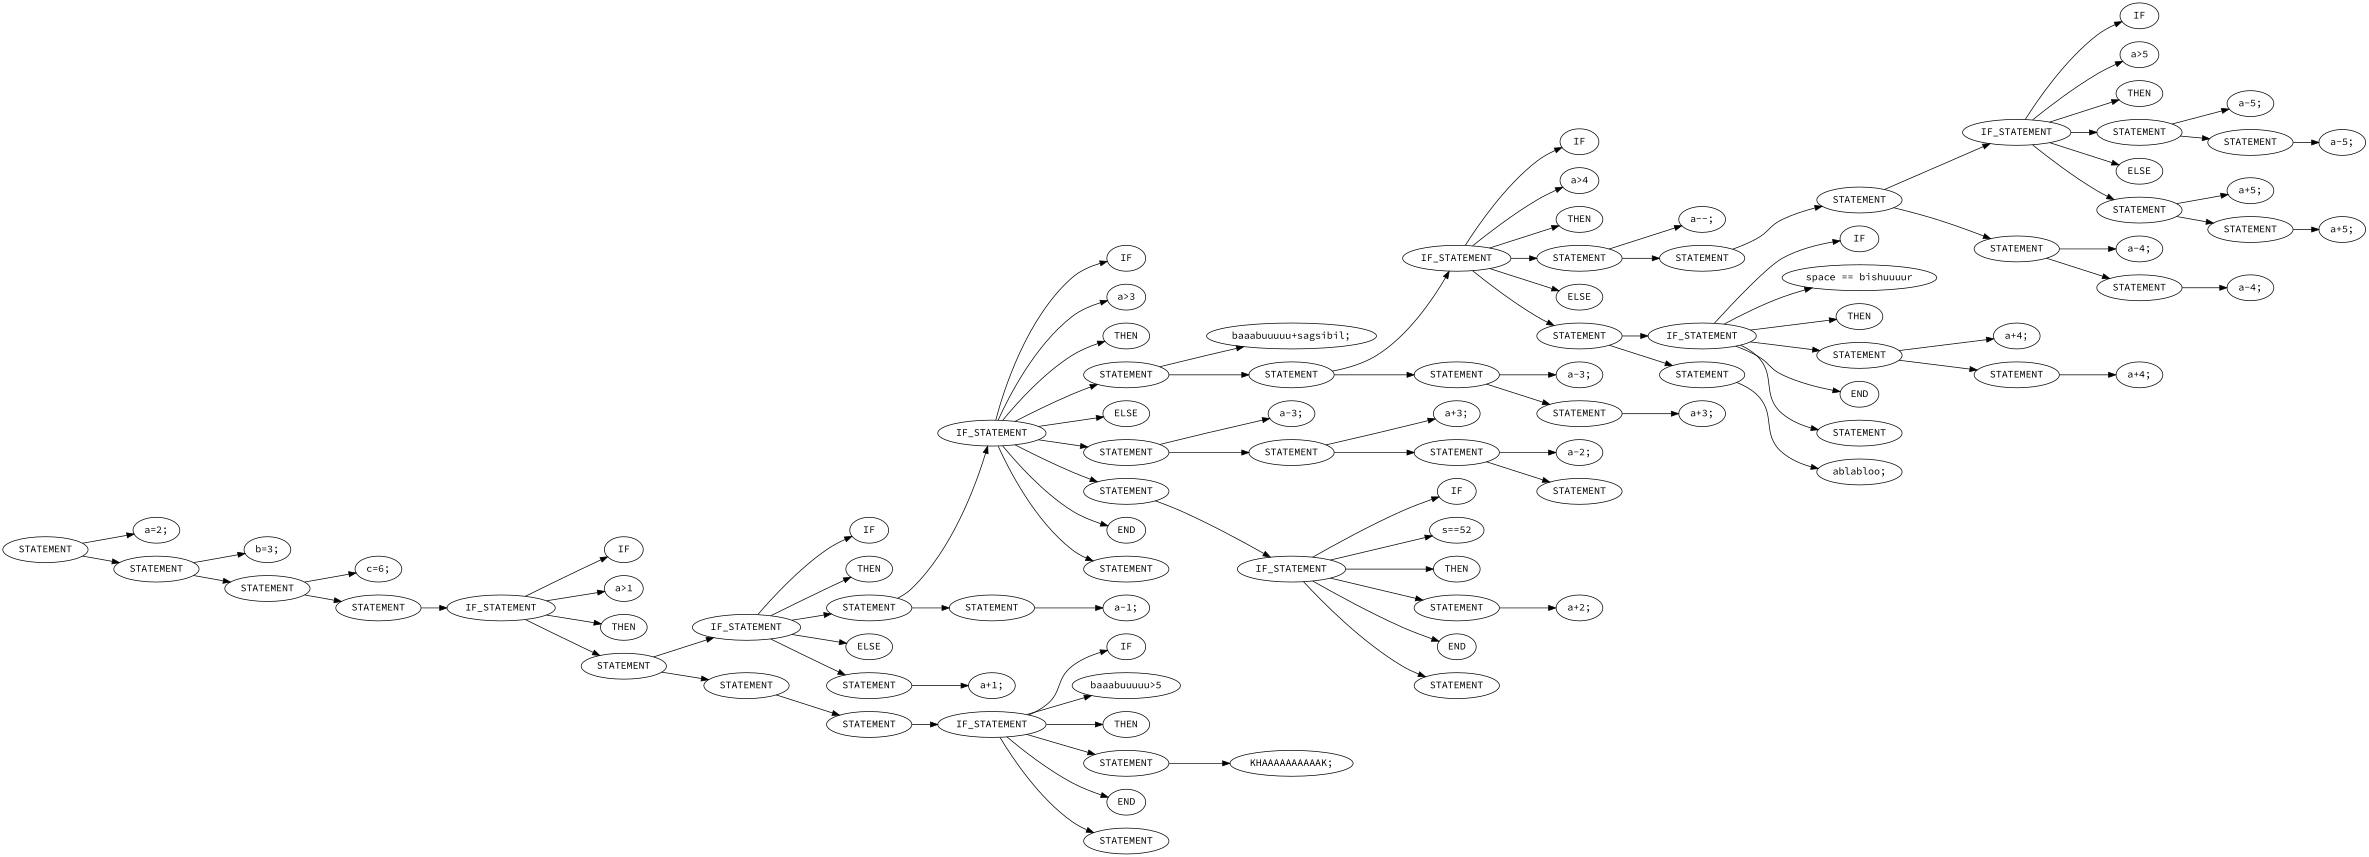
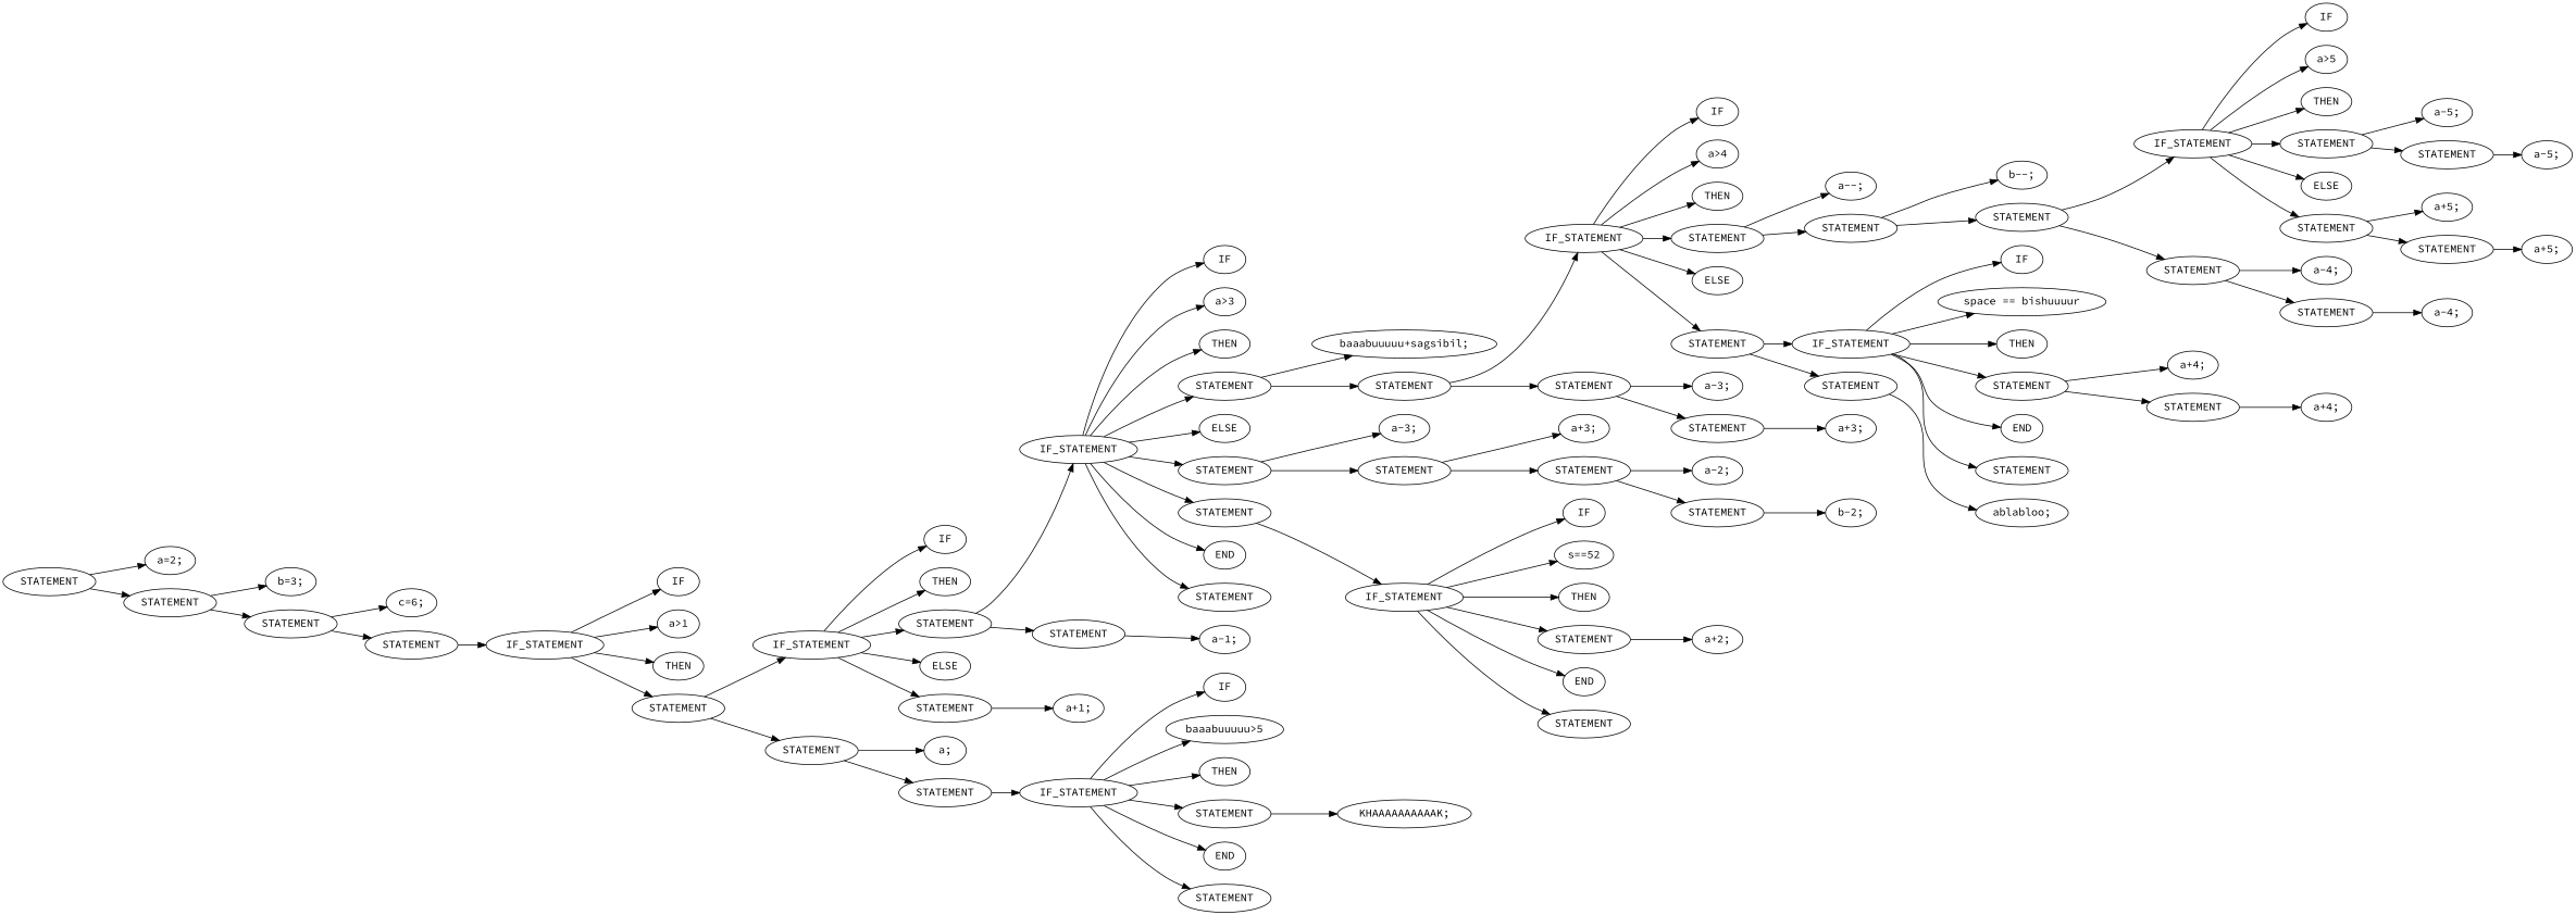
  digraph {
    fontname="Source Code Pro"
    rankdir=LR
    node [fontname="Source Code Pro"]
    edge [fontname="Source Code Pro"]
    n1 [label=STATEMENT]
    n2 [label="a=2;"]
    n3 [label=STATEMENT]
    n4 [label="b=3;"]
    n5 [label=STATEMENT]
    n6 [label="c=6;"]
    n7 [label=STATEMENT]
    n8 [label=IF_STATEMENT]
    n9 [label=IF]
    n10 [label="a>1"]
    n11 [label=THEN]
    n12 [label=STATEMENT]
    n13 [label=IF_STATEMENT]
    n14 [label=STATEMENT]
    n15 [label=IF]
    n16 [label=THEN]
    n17 [label=STATEMENT]
    n18 [label=ELSE]
    n19 [label=STATEMENT]
+   n20 [label="a;"]
    n21 [label=STATEMENT]
    n22 [label=IF_STATEMENT]
    n23 [label=STATEMENT]
    n24 [label="a+1;"]
    n25 [label=IF]
    n26 [label="a>3"]
    n27 [label=THEN]
    n28 [label=STATEMENT]
    n29 [label=ELSE]
    n30 [label=STATEMENT]
    n31 [label=STATEMENT]
    n32 [label=END]
    n33 [label=STATEMENT]
    n34 [label="a-1;"]
    n35 [label="baaabuuuuu+sagsibil;"]
    n36 [label=STATEMENT]
    n37 [label="a-3;"]
    n38 [label=STATEMENT]
    n39 [label=IF_STATEMENT]
    n40 [label=IF_STATEMENT]
    n41 [label=STATEMENT]
    n42 [label=IF]
    n43 [label="a>4"]
    n44 [label=THEN]
    n45 [label=STATEMENT]
    n46 [label=ELSE]
    n47 [label=STATEMENT]
    n48 [label="a-3;"]
    n49 [label=STATEMENT]
    n50 [label="a--;"]
    n51 [label=STATEMENT]
    n52 [label=IF_STATEMENT]
    n53 [label=STATEMENT]
+   n54 [label="b--;"]
    n55 [label=STATEMENT]
    n56 [label=IF_STATEMENT]
    n57 [label=STATEMENT]
    n58 [label=IF]
    n59 [label="a>5"]
    n60 [label=THEN]
    n61 [label=STATEMENT]
    n62 [label=ELSE]
    n63 [label=STATEMENT]
    n64 [label="a-4;"]
    n65 [label=STATEMENT]
    n66 [label="a-5;"]
    n67 [label=STATEMENT]
    n68 [label="a+5;"]
    n69 [label=STATEMENT]
    n70 [label="a-5;"]
    n71 [label="a+5;"]
    n72 [label="a-4;"]
    n73 [label=IF]
    n74 [label="space == bishuuuur"]
    n75 [label=THEN]
    n76 [label=STATEMENT]
    n77 [label=END]
    n78 [label=STATEMENT]
    n79 [label="ablabloo;"]
    n80 [label="a+4;"]
    n81 [label=STATEMENT]
    n82 [label="a+4;"]
    n83 [label="a+3;"]
    n84 [label="a+3;"]
    n85 [label=STATEMENT]
    n86 [label="a-2;"]
    n87 [label=STATEMENT]
+   n88 [label="b-2;"]
    n89 [label=IF]
    n90 [label="s==52"]
    n91 [label=THEN]
    n92 [label=STATEMENT]
    n93 [label=END]
    n94 [label=STATEMENT]
    n95 [label="a+2;"]
    n96 [label=IF_STATEMENT]
    n97 [label=IF]
    n98 [label="baaabuuuuu>5"]
    n99 [label=THEN]
    n100 [label=STATEMENT]
    n101 [label=END]
    n102 [label=STATEMENT]
    n103 [label="KHAAAAAAAAAAK;"]
    n1 -> n2
    n1 -> n3
    n3 -> n4
    n3 -> n5
    n5 -> n6
    n5 -> n7
    n7 -> n8
    n8 -> n9
    n8 -> n10
    n8 -> n11
    n8 -> n12
    n12 -> n13
    n12 -> n14
    n13 -> n15
    n13 -> n16
    n13 -> n17
    n13 -> n18
    n13 -> n19
+   n14 -> n20
    n14 -> n21
    n17 -> n22
    n17 -> n23
    n19 -> n24
    n21 -> n96
    n22 -> n25
    n22 -> n26
    n22 -> n27
    n22 -> n28
    n22 -> n29
    n22 -> n30
    n22 -> n31
    n22 -> n32
    n22 -> n33
    n23 -> n34
    n28 -> n35
    n28 -> n36
    n30 -> n37
    n30 -> n38
    n31 -> n39
    n36 -> n40
    n36 -> n41
    n38 -> n84
    n38 -> n85
    n39 -> n89
    n39 -> n90
    n39 -> n91
    n39 -> n92
    n39 -> n93
    n39 -> n94
    n40 -> n42
    n40 -> n43
    n40 -> n44
    n40 -> n45
    n40 -> n46
    n40 -> n47
    n41 -> n48
    n41 -> n49
    n45 -> n50
    n45 -> n51
    n47 -> n52
    n47 -> n53
    n49 -> n83
+   n51 -> n54
    n51 -> n55
    n52 -> n73
    n52 -> n74
    n52 -> n75
    n52 -> n76
    n52 -> n77
    n52 -> n78
    n53 -> n79
    n55 -> n56
    n55 -> n57
    n56 -> n58
    n56 -> n59
    n56 -> n60
    n56 -> n61
    n56 -> n62
    n56 -> n63
    n57 -> n64
    n57 -> n65
    n61 -> n66
    n61 -> n67
    n63 -> n68
    n63 -> n69
    n65 -> n72
    n67 -> n70
    n69 -> n71
    n76 -> n80
    n76 -> n81
    n81 -> n82
    n85 -> n86
    n85 -> n87
+   n87 -> n88
    n92 -> n95
    n96 -> n97
    n96 -> n98
    n96 -> n99
    n96 -> n100
    n96 -> n101
    n96 -> n102
    n100 -> n103
  }
